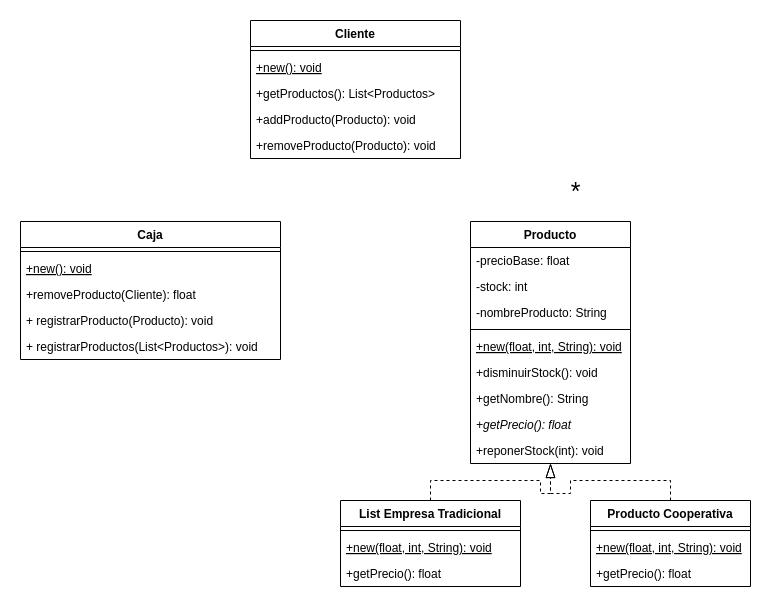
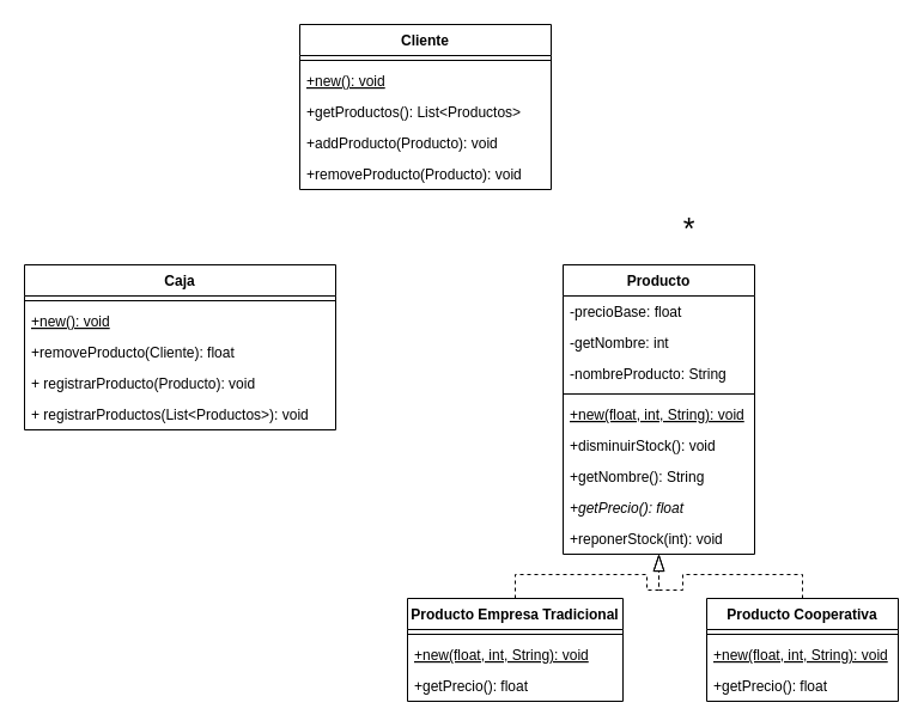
  <mxCell id="0" />
  <mxCell id="1" parent="0" />
  <mxCell id="2" value="Caja" style="swimlane;fontStyle=1;align=center;verticalAlign=top;childLayout=stackLayout;horizontal=1;startSize=26;horizontalStack=0;resizeParent=1;resizeParentMax=0;resizeLast=0;collapsible=1;marginBottom=0;" parent="1" vertex="1"><mxGeometry x="20" y="221" width="260" height="138" as="geometry" /></mxCell>
  <mxCell id="3" value="" style="line;strokeWidth=1;fillColor=none;align=left;verticalAlign=middle;spacingTop=-1;spacingLeft=3;spacingRight=3;rotatable=0;labelPosition=right;points=[];portConstraint=eastwest;" parent="2" vertex="1"><mxGeometry y="26" width="260" height="8" as="geometry" /></mxCell>
  <mxCell id="4" value="+new(): void&#10;" style="text;strokeColor=none;fillColor=none;align=left;verticalAlign=top;spacingLeft=4;spacingRight=4;overflow=hidden;rotatable=0;points=[[0,0.5],[1,0.5]];portConstraint=eastwest;fontStyle=4" vertex="1" parent="2"><mxGeometry y="34" width="260" height="26" as="geometry" /></mxCell>
  <mxCell id="5" value="+removeProducto(Cliente): float" style="text;strokeColor=none;fillColor=none;align=left;verticalAlign=top;spacingLeft=4;spacingRight=4;overflow=hidden;rotatable=0;points=[[0,0.5],[1,0.5]];portConstraint=eastwest;" parent="2" vertex="1"><mxGeometry y="60" width="260" height="26" as="geometry" /></mxCell>
  <mxCell id="6" value="+ registrarProducto(Producto): void" style="text;strokeColor=none;fillColor=none;align=left;verticalAlign=top;spacingLeft=4;spacingRight=4;overflow=hidden;rotatable=0;points=[[0,0.5],[1,0.5]];portConstraint=eastwest;" parent="2" vertex="1"><mxGeometry y="86" width="260" height="26" as="geometry" /></mxCell>
  <mxCell id="7" value="+ registrarProductos(List&lt;Productos&gt;): void" style="text;strokeColor=none;fillColor=none;align=left;verticalAlign=top;spacingLeft=4;spacingRight=4;overflow=hidden;rotatable=0;points=[[0,0.5],[1,0.5]];portConstraint=eastwest;" vertex="1" parent="2"><mxGeometry y="112" width="260" height="26" as="geometry" /></mxCell>
  <mxCell id="8" value="Cliente" style="swimlane;fontStyle=1;align=center;verticalAlign=top;childLayout=stackLayout;horizontal=1;startSize=26;horizontalStack=0;resizeParent=1;resizeParentMax=0;resizeLast=0;collapsible=1;marginBottom=0;" parent="1" vertex="1"><mxGeometry x="250" y="20" width="210" height="138" as="geometry" /></mxCell>
  <mxCell id="9" value="" style="line;strokeWidth=1;fillColor=none;align=left;verticalAlign=middle;spacingTop=-1;spacingLeft=3;spacingRight=3;rotatable=0;labelPosition=right;points=[];portConstraint=eastwest;" parent="8" vertex="1"><mxGeometry y="26" width="210" height="8" as="geometry" /></mxCell>
  <mxCell id="10" value="+new(): void" style="text;strokeColor=none;fillColor=none;align=left;verticalAlign=top;spacingLeft=4;spacingRight=4;overflow=hidden;rotatable=0;points=[[0,0.5],[1,0.5]];portConstraint=eastwest;fontStyle=4" vertex="1" parent="8"><mxGeometry y="34" width="210" height="26" as="geometry" /></mxCell>
  <mxCell id="11" value="+getProductos(): List&lt;Productos&gt;" style="text;strokeColor=none;fillColor=none;align=left;verticalAlign=top;spacingLeft=4;spacingRight=4;overflow=hidden;rotatable=0;points=[[0,0.5],[1,0.5]];portConstraint=eastwest;" parent="8" vertex="1"><mxGeometry y="60" width="210" height="26" as="geometry" /></mxCell>
  <mxCell id="12" value="+addProducto(Producto): void&#10; " style="text;strokeColor=none;fillColor=none;align=left;verticalAlign=top;spacingLeft=4;spacingRight=4;overflow=hidden;rotatable=0;points=[[0,0.5],[1,0.5]];portConstraint=eastwest;" parent="8" vertex="1"><mxGeometry y="86" width="210" height="26" as="geometry" /></mxCell>
  <mxCell id="13" value="+removeProducto(Producto): void" style="text;strokeColor=none;fillColor=none;align=left;verticalAlign=top;spacingLeft=4;spacingRight=4;overflow=hidden;rotatable=0;points=[[0,0.5],[1,0.5]];portConstraint=eastwest;" parent="8" vertex="1"><mxGeometry y="112" width="210" height="26" as="geometry" /></mxCell>
  <mxCell id="14" value="Producto" style="swimlane;fontStyle=1;align=center;verticalAlign=top;childLayout=stackLayout;horizontal=1;startSize=26;horizontalStack=0;resizeParent=1;resizeParentMax=0;resizeLast=0;collapsible=1;marginBottom=0;" parent="1" vertex="1"><mxGeometry x="470" y="221" width="160" height="242" as="geometry"><mxRectangle x="480" y="251" width="90" height="26" as="alternateBounds" /></mxGeometry></mxCell>
  <mxCell id="15" value="-precioBase: float" style="text;strokeColor=none;fillColor=none;align=left;verticalAlign=top;spacingLeft=4;spacingRight=4;overflow=hidden;rotatable=0;points=[[0,0.5],[1,0.5]];portConstraint=eastwest;" parent="14" vertex="1"><mxGeometry y="26" width="160" height="26" as="geometry" /></mxCell>
- <mxCell id="16" value="-stock: int" style="text;strokeColor=none;fillColor=none;align=left;verticalAlign=top;spacingLeft=4;spacingRight=4;overflow=hidden;rotatable=0;points=[[0,0.5],[1,0.5]];portConstraint=eastwest;" parent="14" vertex="1"><mxGeometry y="52" width="160" height="26" as="geometry" /></mxCell>
+ <mxCell id="16" value="-getNombre: int" style="text;strokeColor=none;fillColor=none;align=left;verticalAlign=top;spacingLeft=4;spacingRight=4;overflow=hidden;rotatable=0;points=[[0,0.5],[1,0.5]];portConstraint=eastwest;" parent="14" vertex="1"><mxGeometry y="52" width="160" height="26" as="geometry" /></mxCell>
  <mxCell id="17" value="-nombreProducto: String" style="text;strokeColor=none;fillColor=none;align=left;verticalAlign=top;spacingLeft=4;spacingRight=4;overflow=hidden;rotatable=0;points=[[0,0.5],[1,0.5]];portConstraint=eastwest;" vertex="1" parent="14"><mxGeometry y="78" width="160" height="26" as="geometry" /></mxCell>
  <mxCell id="18" value="" style="line;strokeWidth=1;fillColor=none;align=left;verticalAlign=middle;spacingTop=-1;spacingLeft=3;spacingRight=3;rotatable=0;labelPosition=right;points=[];portConstraint=eastwest;" parent="14" vertex="1"><mxGeometry y="104" width="160" height="8" as="geometry" /></mxCell>
  <mxCell id="19" value="+new(float, int, String): void" style="text;strokeColor=none;fillColor=none;align=left;verticalAlign=top;spacingLeft=4;spacingRight=4;overflow=hidden;rotatable=0;points=[[0,0.5],[1,0.5]];portConstraint=eastwest;fontStyle=4" parent="14" vertex="1"><mxGeometry y="112" width="160" height="26" as="geometry" /></mxCell>
  <mxCell id="20" value="+disminuirStock(): void" style="text;strokeColor=none;fillColor=none;align=left;verticalAlign=top;spacingLeft=4;spacingRight=4;overflow=hidden;rotatable=0;points=[[0,0.5],[1,0.5]];portConstraint=eastwest;fontStyle=0" parent="14" vertex="1"><mxGeometry y="138" width="160" height="26" as="geometry" /></mxCell>
  <mxCell id="21" value="+getNombre(): String" style="text;strokeColor=none;fillColor=none;align=left;verticalAlign=top;spacingLeft=4;spacingRight=4;overflow=hidden;rotatable=0;points=[[0,0.5],[1,0.5]];portConstraint=eastwest;fontStyle=0" vertex="1" parent="14"><mxGeometry y="164" width="160" height="26" as="geometry" /></mxCell>
  <mxCell id="22" value="+getPrecio(): float" style="text;strokeColor=none;fillColor=none;align=left;verticalAlign=top;spacingLeft=4;spacingRight=4;overflow=hidden;rotatable=0;points=[[0,0.5],[1,0.5]];portConstraint=eastwest;fontStyle=2" parent="14" vertex="1"><mxGeometry y="190" width="160" height="26" as="geometry" /></mxCell>
  <mxCell id="23" value="+reponerStock(int): void" style="text;strokeColor=none;fillColor=none;align=left;verticalAlign=top;spacingLeft=4;spacingRight=4;overflow=hidden;rotatable=0;points=[[0,0.5],[1,0.5]];portConstraint=eastwest;fontStyle=0" parent="14" vertex="1"><mxGeometry y="216" width="160" height="26" as="geometry" /></mxCell>
  <mxCell id="24" style="edgeStyle=orthogonalEdgeStyle;rounded=0;orthogonalLoop=1;jettySize=auto;html=1;entryX=0.5;entryY=1;entryDx=0;entryDy=0;endArrow=blockThin;endFill=0;endSize=12;dashed=1;" parent="1" source="25" target="14" edge="1"><mxGeometry relative="1" as="geometry"><mxPoint x="710" y="430" as="targetPoint" /></mxGeometry></mxCell>
  <mxCell id="25" value="Producto Cooperativa" style="swimlane;fontStyle=1;align=center;verticalAlign=top;childLayout=stackLayout;horizontal=1;startSize=26;horizontalStack=0;resizeParent=1;resizeParentMax=0;resizeLast=0;collapsible=1;marginBottom=0;" parent="1" vertex="1"><mxGeometry x="590" y="500" width="160" height="86" as="geometry" /></mxCell>
  <mxCell id="26" value="" style="line;strokeWidth=1;fillColor=none;align=left;verticalAlign=middle;spacingTop=-1;spacingLeft=3;spacingRight=3;rotatable=0;labelPosition=right;points=[];portConstraint=eastwest;" parent="25" vertex="1"><mxGeometry y="26" width="160" height="8" as="geometry" /></mxCell>
  <mxCell id="27" value="+new(float, int, String): void" style="text;strokeColor=none;fillColor=none;align=left;verticalAlign=top;spacingLeft=4;spacingRight=4;overflow=hidden;rotatable=0;points=[[0,0.5],[1,0.5]];portConstraint=eastwest;fontStyle=4" parent="25" vertex="1"><mxGeometry y="34" width="160" height="26" as="geometry" /></mxCell>
  <mxCell id="28" value="+getPrecio(): float" style="text;strokeColor=none;fillColor=none;align=left;verticalAlign=top;spacingLeft=4;spacingRight=4;overflow=hidden;rotatable=0;points=[[0,0.5],[1,0.5]];portConstraint=eastwest;fontStyle=0" parent="25" vertex="1"><mxGeometry y="60" width="160" height="26" as="geometry" /></mxCell>
  <mxCell id="29" style="edgeStyle=orthogonalEdgeStyle;rounded=0;orthogonalLoop=1;jettySize=auto;html=1;entryX=0.5;entryY=1;entryDx=0;entryDy=0;endArrow=blockThin;endFill=0;strokeWidth=1;targetPerimeterSpacing=0;endSize=12;dashed=1;" parent="1" source="30" target="14" edge="1"><mxGeometry relative="1" as="geometry"><mxPoint x="550" y="430" as="targetPoint" /></mxGeometry></mxCell>
- <mxCell id="30" value="List Empresa Tradicional" style="swimlane;fontStyle=1;align=center;verticalAlign=top;childLayout=stackLayout;horizontal=1;startSize=26;horizontalStack=0;resizeParent=1;resizeParentMax=0;resizeLast=0;collapsible=1;marginBottom=0;" parent="1" vertex="1"><mxGeometry x="340" y="500" width="180" height="86" as="geometry" /></mxCell>
+ <mxCell id="30" value="Producto Empresa Tradicional" style="swimlane;fontStyle=1;align=center;verticalAlign=top;childLayout=stackLayout;horizontal=1;startSize=26;horizontalStack=0;resizeParent=1;resizeParentMax=0;resizeLast=0;collapsible=1;marginBottom=0;" parent="1" vertex="1"><mxGeometry x="340" y="500" width="180" height="86" as="geometry" /></mxCell>
  <mxCell id="31" value="" style="line;strokeWidth=1;fillColor=none;align=left;verticalAlign=middle;spacingTop=-1;spacingLeft=3;spacingRight=3;rotatable=0;labelPosition=right;points=[];portConstraint=eastwest;" parent="30" vertex="1"><mxGeometry y="26" width="180" height="8" as="geometry" /></mxCell>
  <mxCell id="32" value="+new(float, int, String): void" style="text;strokeColor=none;fillColor=none;align=left;verticalAlign=top;spacingLeft=4;spacingRight=4;overflow=hidden;rotatable=0;points=[[0,0.5],[1,0.5]];portConstraint=eastwest;fontStyle=4" parent="30" vertex="1"><mxGeometry y="34" width="180" height="26" as="geometry" /></mxCell>
  <mxCell id="33" value="+getPrecio(): float" style="text;strokeColor=none;fillColor=none;align=left;verticalAlign=top;spacingLeft=4;spacingRight=4;overflow=hidden;rotatable=0;points=[[0,0.5],[1,0.5]];portConstraint=eastwest;fontStyle=0" parent="30" vertex="1"><mxGeometry y="60" width="180" height="26" as="geometry" /></mxCell>
  <mxCell id="34" value="*" style="text;html=1;align=center;verticalAlign=middle;resizable=0;points=[];autosize=1;strokeColor=none;fontSize=25;" parent="1" vertex="1"><mxGeometry x="560" y="170" width="30" height="40" as="geometry" /></mxCell>
